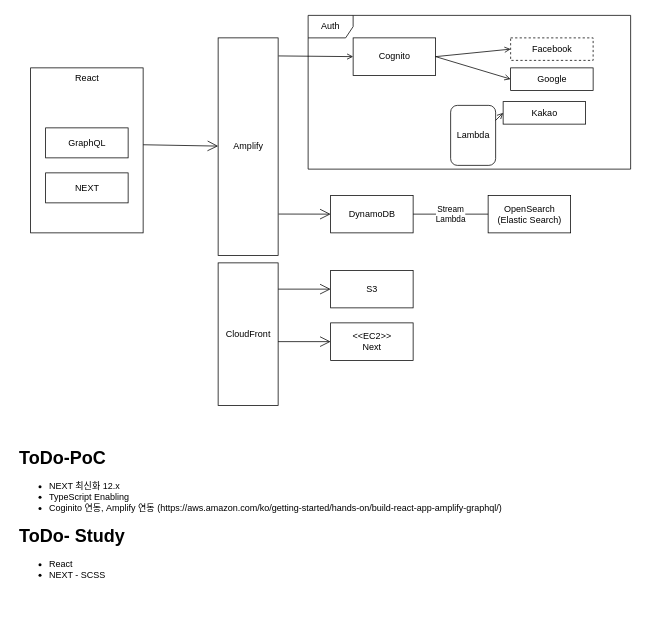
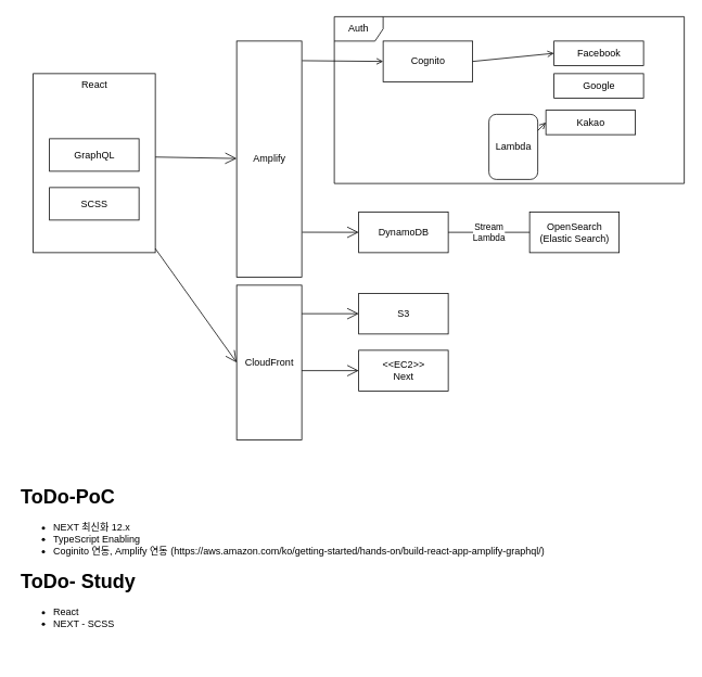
  <mxCell id="0" />
  <mxCell id="1" parent="0" />
  <mxCell id="2" value="Auth" style="shape=umlFrame;whiteSpace=wrap;html=1;" parent="1" vertex="1"><mxGeometry x="410" y="20" width="430" height="205" as="geometry" /></mxCell>
  <mxCell id="3" value="React" style="html=1;verticalAlign=top;" parent="1" vertex="1"><mxGeometry x="40" y="90" width="150" height="220" as="geometry" /></mxCell>
  <mxCell id="4" value="DynamoDB" style="html=1;" parent="1" vertex="1"><mxGeometry x="440" y="260" width="110" height="50" as="geometry" /></mxCell>
  <mxCell id="5" value="OpenSearch&lt;br&gt;(Elastic Search)" style="html=1;" parent="1" vertex="1"><mxGeometry x="650" y="260" width="110" height="50" as="geometry" /></mxCell>
  <mxCell id="6" value="Stream&lt;br&gt;Lambda" style="endArrow=none;endFill=1;endSize=12;html=1;rounded=0;exitX=1;exitY=0.5;exitDx=0;exitDy=0;entryX=0;entryY=0.5;entryDx=0;entryDy=0;" parent="1" source="4" target="5" edge="1"><mxGeometry width="160" relative="1" as="geometry"><mxPoint x="630" y="310" as="sourcePoint" /><mxPoint x="690" y="315" as="targetPoint" /></mxGeometry></mxCell>
  <mxCell id="7" value="Cognito" style="html=1;" parent="1" vertex="1"><mxGeometry x="470" y="50" width="110" height="50" as="geometry" /></mxCell>
  <mxCell id="8" value="" style="endArrow=open;endFill=1;endSize=12;html=1;rounded=0;exitX=1.006;exitY=0.81;exitDx=0;exitDy=0;entryX=0;entryY=0.5;entryDx=0;entryDy=0;exitPerimeter=0;" parent="1" source="17" target="4" edge="1"><mxGeometry width="160" relative="1" as="geometry"><mxPoint x="580" y="315" as="sourcePoint" /><mxPoint x="870" y="325" as="targetPoint" /></mxGeometry></mxCell>
  <mxCell id="9" value="Lambda" style="html=1;rounded=1;" parent="1" vertex="1"><mxGeometry x="600" y="140" width="60" height="80" as="geometry" /></mxCell>
  <mxCell id="10" value="Kakao" style="html=1;" parent="1" vertex="1"><mxGeometry x="670" y="135" width="110" height="30" as="geometry" /></mxCell>
- <mxCell id="11" value="Facebook" style="html=1;dashed=1;" parent="1" vertex="1"><mxGeometry x="680" y="50" width="110" height="30" as="geometry" /></mxCell>
+ <mxCell id="11" value="Facebook" style="html=1;" parent="1" vertex="1"><mxGeometry x="680" y="50" width="110" height="30" as="geometry" /></mxCell>
  <mxCell id="12" value="Google" style="html=1;" parent="1" vertex="1"><mxGeometry x="680" y="90" width="110" height="30" as="geometry" /></mxCell>
  <mxCell id="13" value="GraphQL" style="html=1;" parent="1" vertex="1"><mxGeometry x="60" y="170" width="110" height="40" as="geometry" /></mxCell>
  <mxCell id="14" value="" style="endArrow=open;endFill=0;endSize=6;html=1;rounded=0;exitX=1;exitY=0.25;exitDx=0;exitDy=0;entryX=0;entryY=0.5;entryDx=0;entryDy=0;strokeWidth=1;" parent="1" source="9" target="10" edge="1"><mxGeometry width="160" relative="1" as="geometry"><mxPoint x="590" y="-5" as="sourcePoint" /><mxPoint x="690" y="-5" as="targetPoint" /></mxGeometry></mxCell>
  <mxCell id="15" value="" style="endArrow=open;endFill=0;endSize=6;html=1;rounded=0;exitX=1;exitY=0.5;exitDx=0;exitDy=0;entryX=0;entryY=0.5;entryDx=0;entryDy=0;strokeWidth=1;" parent="1" source="7" target="11" edge="1"><mxGeometry width="160" relative="1" as="geometry"><mxPoint x="670" y="170" as="sourcePoint" /><mxPoint x="690" y="165" as="targetPoint" /></mxGeometry></mxCell>
- <mxCell id="16" value="" style="endArrow=open;endFill=0;endSize=6;html=1;rounded=0;exitX=1;exitY=0.5;exitDx=0;exitDy=0;entryX=0;entryY=0.5;entryDx=0;entryDy=0;strokeWidth=1;" parent="1" source="7" target="12" edge="1"><mxGeometry width="160" relative="1" as="geometry"><mxPoint x="680" y="180" as="sourcePoint" /><mxPoint x="700" y="175" as="targetPoint" /></mxGeometry></mxCell>
  <mxCell id="17" value="Amplify" style="html=1;" parent="1" vertex="1"><mxGeometry x="290" y="50" width="80" height="290" as="geometry" /></mxCell>
  <mxCell id="18" value="" style="endArrow=open;endFill=0;endSize=6;html=1;rounded=0;exitX=1.007;exitY=0.083;exitDx=0;exitDy=0;strokeWidth=1;exitPerimeter=0;" parent="1" source="17" edge="1"><mxGeometry width="160" relative="1" as="geometry"><mxPoint x="590" y="85" as="sourcePoint" /><mxPoint x="470" y="75" as="targetPoint" /></mxGeometry></mxCell>
  <mxCell id="19" value="S3" style="html=1;" parent="1" vertex="1"><mxGeometry x="440" y="360" width="110" height="50" as="geometry" /></mxCell>
  <mxCell id="20" value="" style="endArrow=open;endFill=1;endSize=12;html=1;rounded=0;entryX=0;entryY=0.5;entryDx=0;entryDy=0;" parent="1" target="19" edge="1"><mxGeometry width="160" relative="1" as="geometry"><mxPoint x="370" y="385" as="sourcePoint" /><mxPoint x="560" y="325" as="targetPoint" /></mxGeometry></mxCell>
  <mxCell id="21" value="CloudFront" style="html=1;" parent="1" vertex="1"><mxGeometry x="290" y="350" width="80" height="190" as="geometry" /></mxCell>
  <mxCell id="22" value="&amp;lt;&amp;lt;EC2&amp;gt;&amp;gt;&lt;br&gt;Next" style="html=1;" parent="1" vertex="1"><mxGeometry x="440" y="430" width="110" height="50" as="geometry" /></mxCell>
  <mxCell id="23" value="" style="endArrow=open;endFill=1;endSize=12;html=1;rounded=0;entryX=0;entryY=0.5;entryDx=0;entryDy=0;" parent="1" target="22" edge="1"><mxGeometry width="160" relative="1" as="geometry"><mxPoint x="370" y="455" as="sourcePoint" /><mxPoint x="560" y="395" as="targetPoint" /></mxGeometry></mxCell>
- <mxCell id="24" value="NEXT" style="html=1;" parent="1" vertex="1"><mxGeometry x="60" y="230" width="110" height="40" as="geometry" /></mxCell>
+ <mxCell id="24" value="SCSS" style="html=1;" parent="1" vertex="1"><mxGeometry x="60" y="230" width="110" height="40" as="geometry" /></mxCell>
  <mxCell id="25" value="" style="endArrow=open;endFill=1;endSize=12;html=1;rounded=0;exitX=1.001;exitY=0.466;exitDx=0;exitDy=0;exitPerimeter=0;" parent="1" source="3" target="17" edge="1"><mxGeometry width="160" relative="1" as="geometry"><mxPoint x="379.92" y="309.4" as="sourcePoint" /><mxPoint x="560" y="325" as="targetPoint" /></mxGeometry></mxCell>
+ <mxCell id="26" value="" style="endArrow=open;endFill=1;endSize=12;html=1;rounded=0;entryX=0;entryY=0.5;entryDx=0;entryDy=0;" parent="1" source="3" target="21" edge="1"><mxGeometry width="160" relative="1" as="geometry"><mxPoint x="230.21" y="202.52" as="sourcePoint" /><mxPoint x="300" y="204.096" as="targetPoint" /></mxGeometry></mxCell>
  <mxCell id="27" value="&lt;p style=&quot;line-height: 0.9&quot;&gt;&lt;/p&gt;&lt;h1&gt;ToDo-PoC&lt;/h1&gt;&lt;p&gt;&lt;/p&gt;&lt;ul&gt;&lt;li&gt;NEXT 최신화 12.x&amp;nbsp;&lt;/li&gt;&lt;li&gt;TypeScript Enabling&amp;nbsp;&lt;/li&gt;&lt;li&gt;Coginito 연동, Amplify 연동 (https://aws.amazon.com/ko/getting-started/hands-on/build-react-app-amplify-graphql/)&lt;/li&gt;&lt;/ul&gt;&lt;h1&gt;ToDo- Study&lt;/h1&gt;&lt;div&gt;&lt;ul&gt;&lt;li&gt;React&lt;/li&gt;&lt;li&gt;NEXT - SCSS&lt;/li&gt;&lt;/ul&gt;&lt;/div&gt;&lt;p&gt;&lt;/p&gt;&lt;p&gt;&lt;/p&gt;" style="text;html=1;strokeColor=none;fillColor=none;spacing=5;spacingTop=-20;whiteSpace=wrap;overflow=hidden;rounded=0;" parent="1" vertex="1"><mxGeometry x="20" y="590" width="700" height="220" as="geometry" /></mxCell>
